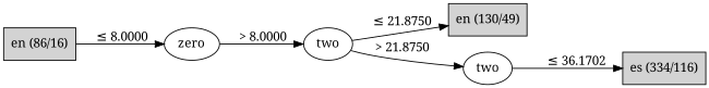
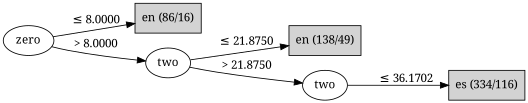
  digraph {
    fontname="Noto Serif"
    rankdir=LR
    node [fontname="Noto Serif"]
    edge [fontname="Noto Serif"]
    n1 [label=zero]
    n2 [label="en (86/16)" shape=box style=filled]
    n3 [label=two]
-   n4 [label="en (130/49)" shape=box style=filled]
+   n4 [label="en (138/49)" shape=box style=filled]
    n5 [label=two]
    n6 [label="es (334/116)" shape=box style=filled]
-   n2 -> n1 [label=" ≤ 8.0000"]
+   n1 -> n2 [label=" ≤ 8.0000"]
    n1 -> n3 [label=" > 8.0000"]
    n3 -> n4 [label=" ≤ 21.8750"]
    n3 -> n5 [label=" > 21.8750"]
    n5 -> n6 [label=" ≤ 36.1702"]
  }
